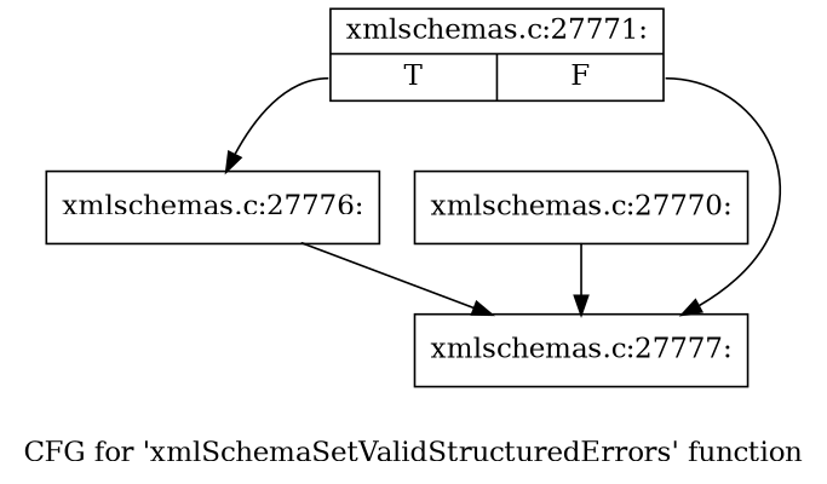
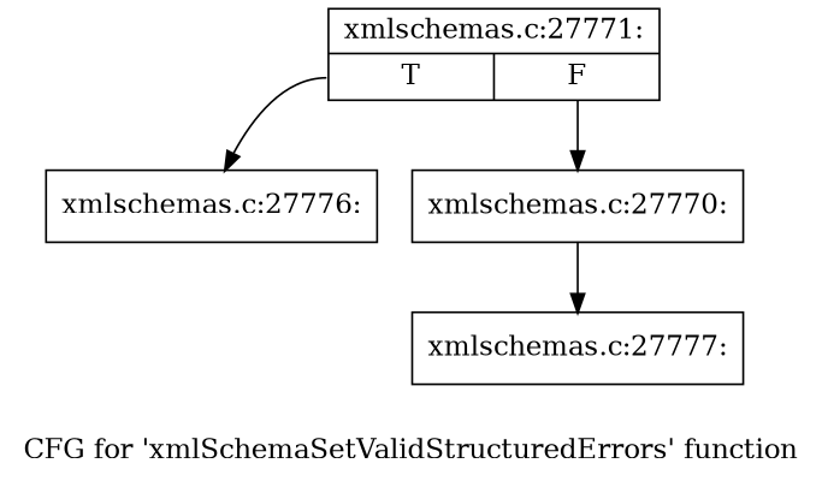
  digraph {
    label="CFG for 'xmlSchemaSetValidStructuredErrors' function"
    node [shape=record]
    n1 [label="{xmlschemas.c:27770:}"]
    n2 [label="{xmlschemas.c:27777:}"]
    n3 [label="{xmlschemas.c:27771:|{<s0>T|<s1>F}}"]
    n4 [label="{xmlschemas.c:27776:}"]
    n1 -> n2
-   n3 -> n2 [tailport=s1]
+   n3 -> n1 [tailport=s1]
    n3 -> n4 [tailport=s0]
-   n4 -> n2
  }
